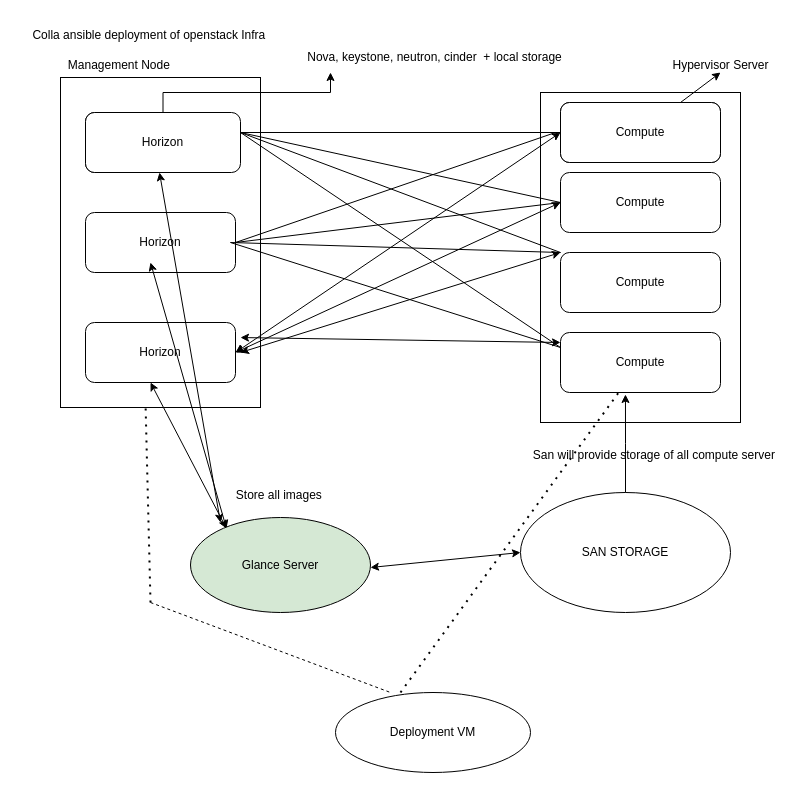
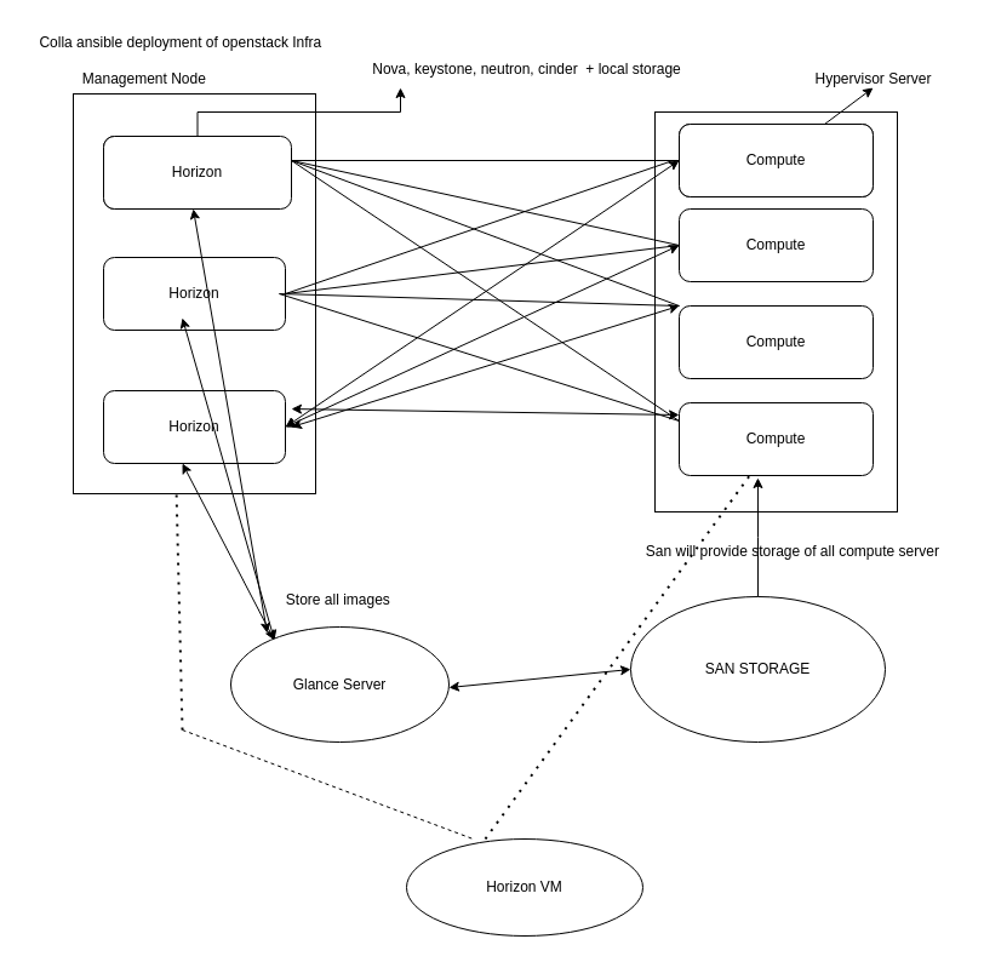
  <mxCell id="0" />
  <mxCell id="1" parent="0" />
  <mxCell id="2" value="" style="rounded=0;whiteSpace=wrap;html=1;" vertex="1" parent="1"><mxGeometry x="60" y="77" width="200" height="330" as="geometry" /></mxCell>
  <mxCell id="3" value="" style="rounded=1;whiteSpace=wrap;html=1;" vertex="1" parent="1"><mxGeometry x="85" y="112" width="150" height="60" as="geometry" /></mxCell>
  <mxCell id="4" style="edgeStyle=elbowEdgeStyle;rounded=0;orthogonalLoop=1;jettySize=auto;elbow=vertical;html=1;exitX=0.5;exitY=0;exitDx=0;exitDy=0;" edge="1" parent="1" source="5"><mxGeometry relative="1" as="geometry"><mxPoint x="330" y="72" as="targetPoint" /></mxGeometry></mxCell>
  <mxCell id="5" value="Horizon" style="rounded=1;whiteSpace=wrap;html=1;" vertex="1" parent="1"><mxGeometry x="85" y="112" width="155" height="60" as="geometry" /></mxCell>
  <mxCell id="6" value="Horizon" style="rounded=1;whiteSpace=wrap;html=1;" vertex="1" parent="1"><mxGeometry x="85" y="212" width="150" height="60" as="geometry" /></mxCell>
  <mxCell id="7" value="Horizon" style="rounded=1;whiteSpace=wrap;html=1;" vertex="1" parent="1"><mxGeometry x="85" y="322" width="150" height="60" as="geometry" /></mxCell>
  <mxCell id="8" value="" style="rounded=0;whiteSpace=wrap;html=1;" vertex="1" parent="1"><mxGeometry x="540" y="92" width="200" height="330" as="geometry" /></mxCell>
  <mxCell id="9" value="" style="rounded=1;whiteSpace=wrap;html=1;" vertex="1" parent="1"><mxGeometry x="560" y="102" width="160" height="60" as="geometry" /></mxCell>
  <mxCell id="10" value="Compute" style="rounded=1;whiteSpace=wrap;html=1;" vertex="1" parent="1"><mxGeometry x="560" y="102" width="160" height="60" as="geometry" /></mxCell>
  <mxCell id="11" value="Compute" style="rounded=1;whiteSpace=wrap;html=1;" vertex="1" parent="1"><mxGeometry x="560" y="172" width="160" height="60" as="geometry" /></mxCell>
  <mxCell id="12" value="Compute" style="rounded=1;whiteSpace=wrap;html=1;" vertex="1" parent="1"><mxGeometry x="560" y="252" width="160" height="60" as="geometry" /></mxCell>
  <mxCell id="13" value="Compute" style="rounded=1;whiteSpace=wrap;html=1;" vertex="1" parent="1"><mxGeometry x="560" y="332" width="160" height="60" as="geometry" /></mxCell>
  <mxCell id="14" value="" style="endArrow=none;html=1;rounded=0;entryX=0;entryY=0.5;entryDx=0;entryDy=0;exitX=0;exitY=0.5;exitDx=0;exitDy=0;" edge="1" parent="1" source="11" target="10"><mxGeometry width="50" height="50" relative="1" as="geometry"><mxPoint x="380" y="322" as="sourcePoint" /><mxPoint x="430" y="272" as="targetPoint" /><Array as="points"><mxPoint x="240" y="132" /></Array></mxGeometry></mxCell>
  <mxCell id="15" value="" style="endArrow=none;html=1;rounded=0;exitX=0;exitY=0.25;exitDx=0;exitDy=0;" edge="1" parent="1" source="13" target="12"><mxGeometry width="50" height="50" relative="1" as="geometry"><mxPoint x="570" y="212" as="sourcePoint" /><mxPoint x="570" y="142" as="targetPoint" /><Array as="points"><mxPoint x="240" y="132" /></Array></mxGeometry></mxCell>
  <mxCell id="16" value="" style="endArrow=none;html=1;rounded=0;exitX=0;exitY=0.5;exitDx=0;exitDy=0;" edge="1" parent="1" source="11"><mxGeometry width="50" height="50" relative="1" as="geometry"><mxPoint x="555" y="457" as="sourcePoint" /><mxPoint x="555" y="132" as="targetPoint" /><Array as="points"><mxPoint x="235" y="242" /></Array></mxGeometry></mxCell>
  <mxCell id="17" value="" style="endArrow=none;html=1;rounded=0;exitX=0;exitY=0.25;exitDx=0;exitDy=0;" edge="1" parent="1" source="13"><mxGeometry width="50" height="50" relative="1" as="geometry"><mxPoint x="570" y="212" as="sourcePoint" /><mxPoint x="560" y="252" as="targetPoint" /><Array as="points"><mxPoint x="230" y="242" /></Array></mxGeometry></mxCell>
  <mxCell id="18" value="" style="endArrow=classic;startArrow=classic;html=1;rounded=0;entryX=0;entryY=0.5;entryDx=0;entryDy=0;" edge="1" parent="1" target="10"><mxGeometry width="50" height="50" relative="1" as="geometry"><mxPoint x="235" y="352" as="sourcePoint" /><mxPoint x="285" y="302" as="targetPoint" /></mxGeometry></mxCell>
  <mxCell id="19" value="" style="endArrow=classic;startArrow=classic;html=1;rounded=0;entryX=0;entryY=0.5;entryDx=0;entryDy=0;" edge="1" parent="1" target="11"><mxGeometry width="50" height="50" relative="1" as="geometry"><mxPoint x="235" y="352" as="sourcePoint" /><mxPoint x="560" y="132" as="targetPoint" /></mxGeometry></mxCell>
  <mxCell id="20" value="" style="endArrow=classic;startArrow=classic;html=1;rounded=0;entryX=0;entryY=0.5;entryDx=0;entryDy=0;" edge="1" parent="1"><mxGeometry width="50" height="50" relative="1" as="geometry"><mxPoint x="240" y="352" as="sourcePoint" /><mxPoint x="560" y="252" as="targetPoint" /></mxGeometry></mxCell>
  <mxCell id="21" value="" style="endArrow=classic;startArrow=classic;html=1;rounded=0;entryX=0;entryY=0.5;entryDx=0;entryDy=0;exitX=0.9;exitY=0.788;exitDx=0;exitDy=0;exitPerimeter=0;" edge="1" parent="1" source="2"><mxGeometry width="50" height="50" relative="1" as="geometry"><mxPoint x="240" y="442" as="sourcePoint" /><mxPoint x="560" y="342" as="targetPoint" /></mxGeometry></mxCell>
  <mxCell id="22" value="" style="endArrow=classic;startArrow=classic;html=1;rounded=0;elbow=vertical;exitX=0.2;exitY=0.116;exitDx=0;exitDy=0;exitPerimeter=0;" edge="1" parent="1" source="34"><mxGeometry width="50" height="50" relative="1" as="geometry"><mxPoint x="214.98" y="517" as="sourcePoint" /><mxPoint x="150" y="382" as="targetPoint" /></mxGeometry></mxCell>
  <mxCell id="23" value="" style="endArrow=classic;startArrow=classic;html=1;rounded=0;elbow=vertical;exitX=0.2;exitY=0.116;exitDx=0;exitDy=0;exitPerimeter=0;entryX=0.5;entryY=1;entryDx=0;entryDy=0;" edge="1" parent="1"><mxGeometry width="50" height="50" relative="1" as="geometry"><mxPoint x="226" y="528" as="sourcePoint" /><mxPoint x="150" y="262" as="targetPoint" /></mxGeometry></mxCell>
  <mxCell id="24" value="" style="endArrow=classic;startArrow=classic;html=1;rounded=0;elbow=vertical;entryX=0.5;entryY=1;entryDx=0;entryDy=0;" edge="1" parent="1"><mxGeometry width="50" height="50" relative="1" as="geometry"><mxPoint x="220" y="522" as="sourcePoint" /><mxPoint x="159" y="172" as="targetPoint" /></mxGeometry></mxCell>
  <mxCell id="25" style="edgeStyle=elbowEdgeStyle;rounded=0;orthogonalLoop=1;jettySize=auto;elbow=vertical;html=1;exitX=0.5;exitY=0;exitDx=0;exitDy=0;" edge="1" parent="1" source="26"><mxGeometry relative="1" as="geometry"><mxPoint x="625" y="492" as="targetPoint" /></mxGeometry></mxCell>
  <mxCell id="26" value="SAN STORAGE" style="ellipse;whiteSpace=wrap;html=1;" vertex="1" parent="1"><mxGeometry x="520" y="492" width="210" height="120" as="geometry" /></mxCell>
  <mxCell id="27" value="" style="endArrow=classic;startArrow=classic;html=1;rounded=0;elbow=vertical;entryX=0;entryY=0.5;entryDx=0;entryDy=0;" edge="1" parent="1" target="26"><mxGeometry width="50" height="50" relative="1" as="geometry"><mxPoint x="370" y="567" as="sourcePoint" /><mxPoint x="420" y="517" as="targetPoint" /></mxGeometry></mxCell>
  <mxCell id="28" style="edgeStyle=elbowEdgeStyle;rounded=0;orthogonalLoop=1;jettySize=auto;elbow=vertical;html=1;exitX=0.5;exitY=0;exitDx=0;exitDy=0;entryX=0.406;entryY=1.033;entryDx=0;entryDy=0;entryPerimeter=0;" edge="1" parent="1" source="26" target="13"><mxGeometry relative="1" as="geometry" /></mxCell>
  <mxCell id="29" value="San will provide storage of all compute server&amp;nbsp;" style="text;html=1;align=center;verticalAlign=middle;resizable=0;points=[];autosize=1;strokeColor=none;fillColor=none;" vertex="1" parent="1"><mxGeometry x="520" y="440" width="270" height="30" as="geometry" /></mxCell>
  <mxCell id="30" value="Colla ansible deployment of openstack Infra&amp;nbsp;" style="text;html=1;align=center;verticalAlign=middle;resizable=0;points=[];autosize=1;strokeColor=none;fillColor=none;" vertex="1" parent="1"><mxGeometry y="20" width="260" height="30" as="geometry" x="20" /></mxCell>
  <mxCell id="31" value="Nova, keystone, neutron, cinder&amp;nbsp; + local storage" style="text;html=1;align=center;verticalAlign=middle;resizable=0;points=[];autosize=1;strokeColor=none;fillColor=none;" vertex="1" parent="1"><mxGeometry x="294" y="42" width="280" height="30" as="geometry" /></mxCell>
  <mxCell id="32" value="Store all images&amp;nbsp;" style="text;html=1;align=center;verticalAlign=middle;resizable=0;points=[];autosize=1;strokeColor=none;fillColor=none;" vertex="1" parent="1"><mxGeometry x="225" y="480" width="110" height="30" as="geometry" /></mxCell>
- <mxCell id="33" value="Deployment VM" style="ellipse;whiteSpace=wrap;html=1;" vertex="1" parent="1"><mxGeometry x="335" y="692" width="195" height="80" as="geometry" /></mxCell>
- <mxCell id="34" value="Glance Server" style="ellipse;whiteSpace=wrap;html=1;fillColor=#d5e8d4;" vertex="1" parent="1"><mxGeometry x="190" y="517" width="180" height="95" as="geometry" /></mxCell>
+ <mxCell id="33" value="Horizon VM" style="ellipse;whiteSpace=wrap;html=1;" vertex="1" parent="1"><mxGeometry x="335" y="692" width="195" height="80" as="geometry" /></mxCell>
+ <mxCell id="34" value="Glance Server" style="ellipse;whiteSpace=wrap;html=1;" vertex="1" parent="1"><mxGeometry x="190" y="517" width="180" height="95" as="geometry" /></mxCell>
  <mxCell id="35" value="" style="endArrow=none;dashed=1;html=1;dashPattern=1 3;strokeWidth=2;rounded=0;" edge="1" parent="1" target="13"><mxGeometry width="50" height="50" relative="1" as="geometry"><mxPoint x="400" y="692" as="sourcePoint" /><mxPoint x="390" y="502" as="targetPoint" /></mxGeometry></mxCell>
  <mxCell id="36" value="" style="endArrow=none;dashed=1;html=1;dashPattern=1 3;strokeWidth=2;rounded=0;" edge="1" parent="1"><mxGeometry width="50" height="50" relative="1" as="geometry"><mxPoint x="150" y="602" as="sourcePoint" /><mxPoint x="145" y="402" as="targetPoint" /></mxGeometry></mxCell>
  <mxCell id="37" value="" style="endArrow=none;dashed=1;html=1;rounded=0;" edge="1" parent="1"><mxGeometry width="50" height="50" relative="1" as="geometry"><mxPoint x="150" y="602" as="sourcePoint" /><mxPoint x="390" y="692" as="targetPoint" /></mxGeometry></mxCell>
  <mxCell id="38" value="Hypervisor Server" style="text;html=1;align=center;verticalAlign=middle;resizable=0;points=[];autosize=1;strokeColor=none;fillColor=none;" vertex="1" parent="1"><mxGeometry x="660" y="50" width="120" height="30" as="geometry" /></mxCell>
  <mxCell id="39" value="" style="endArrow=classic;html=1;rounded=0;" edge="1" parent="1" source="10"><mxGeometry width="50" height="50" relative="1" as="geometry"><mxPoint x="670" y="122" as="sourcePoint" /><mxPoint x="720" y="72" as="targetPoint" /><Array as="points"><mxPoint x="720" y="72" /></Array></mxGeometry></mxCell>
  <mxCell id="40" value="Management Node&amp;nbsp;" style="text;html=1;align=center;verticalAlign=middle;resizable=0;points=[];autosize=1;strokeColor=none;fillColor=none;" vertex="1" parent="1"><mxGeometry x="55" y="50" width="130" height="30" as="geometry" /></mxCell>
